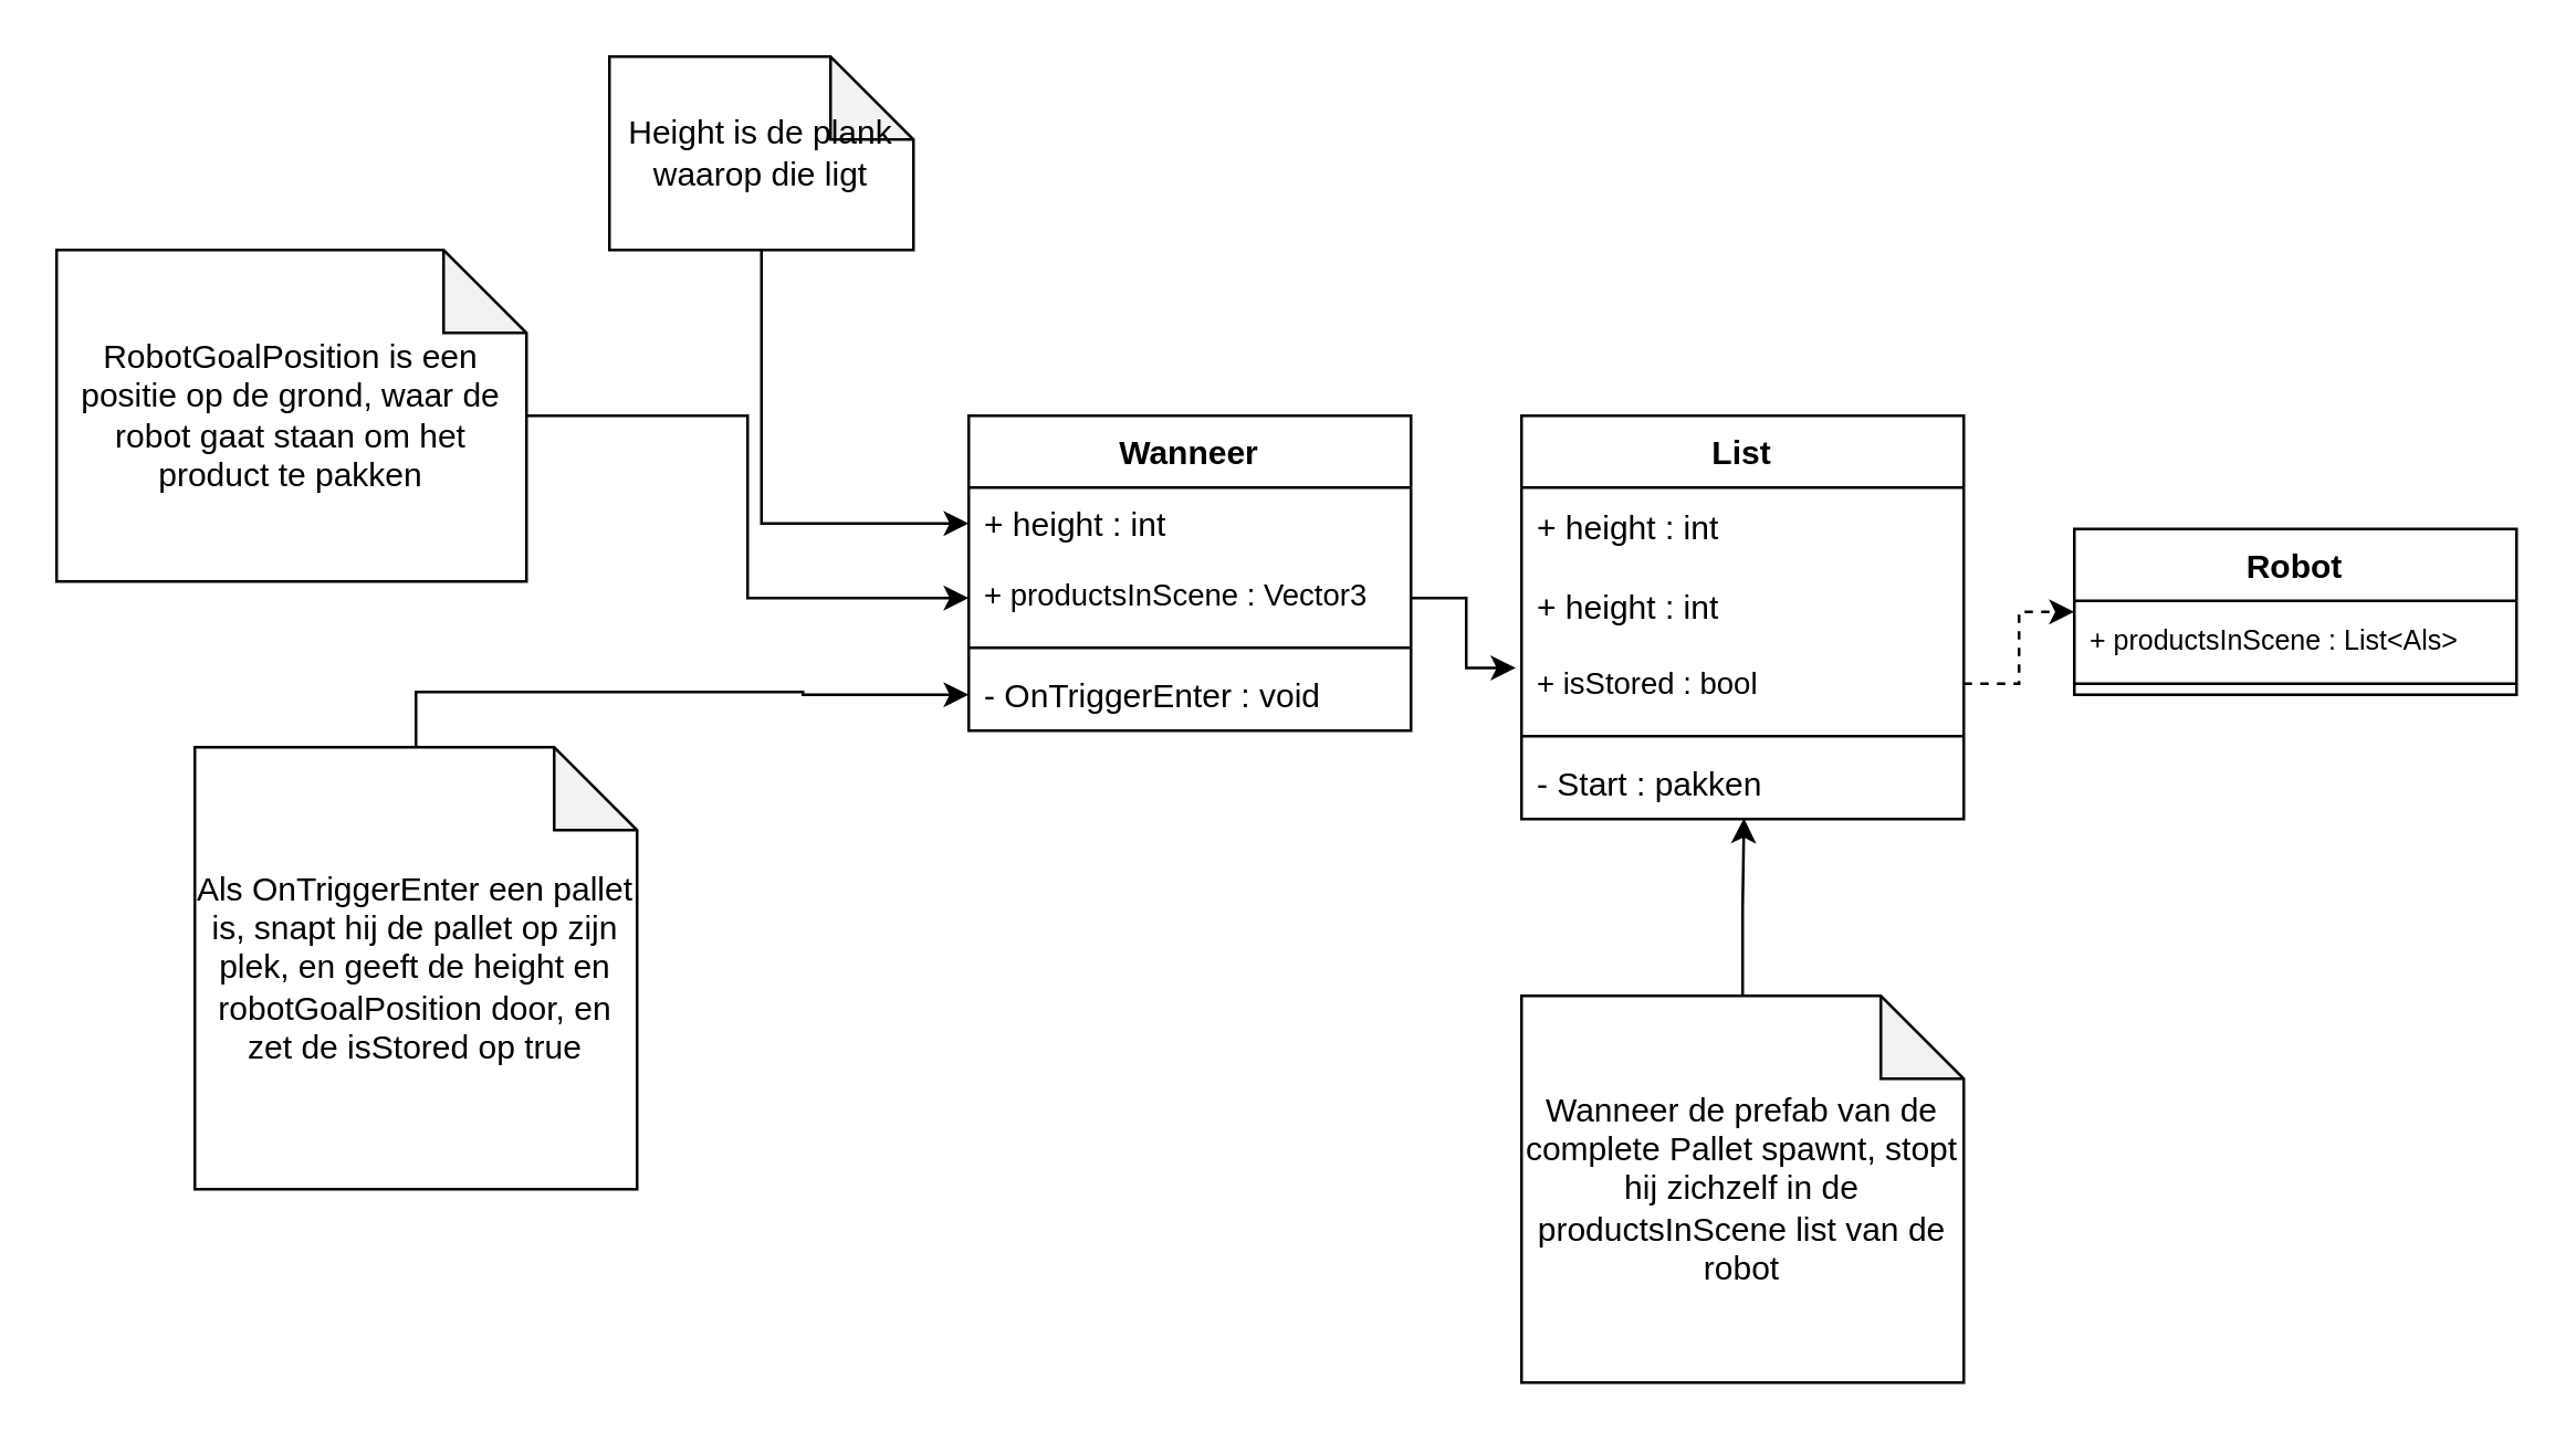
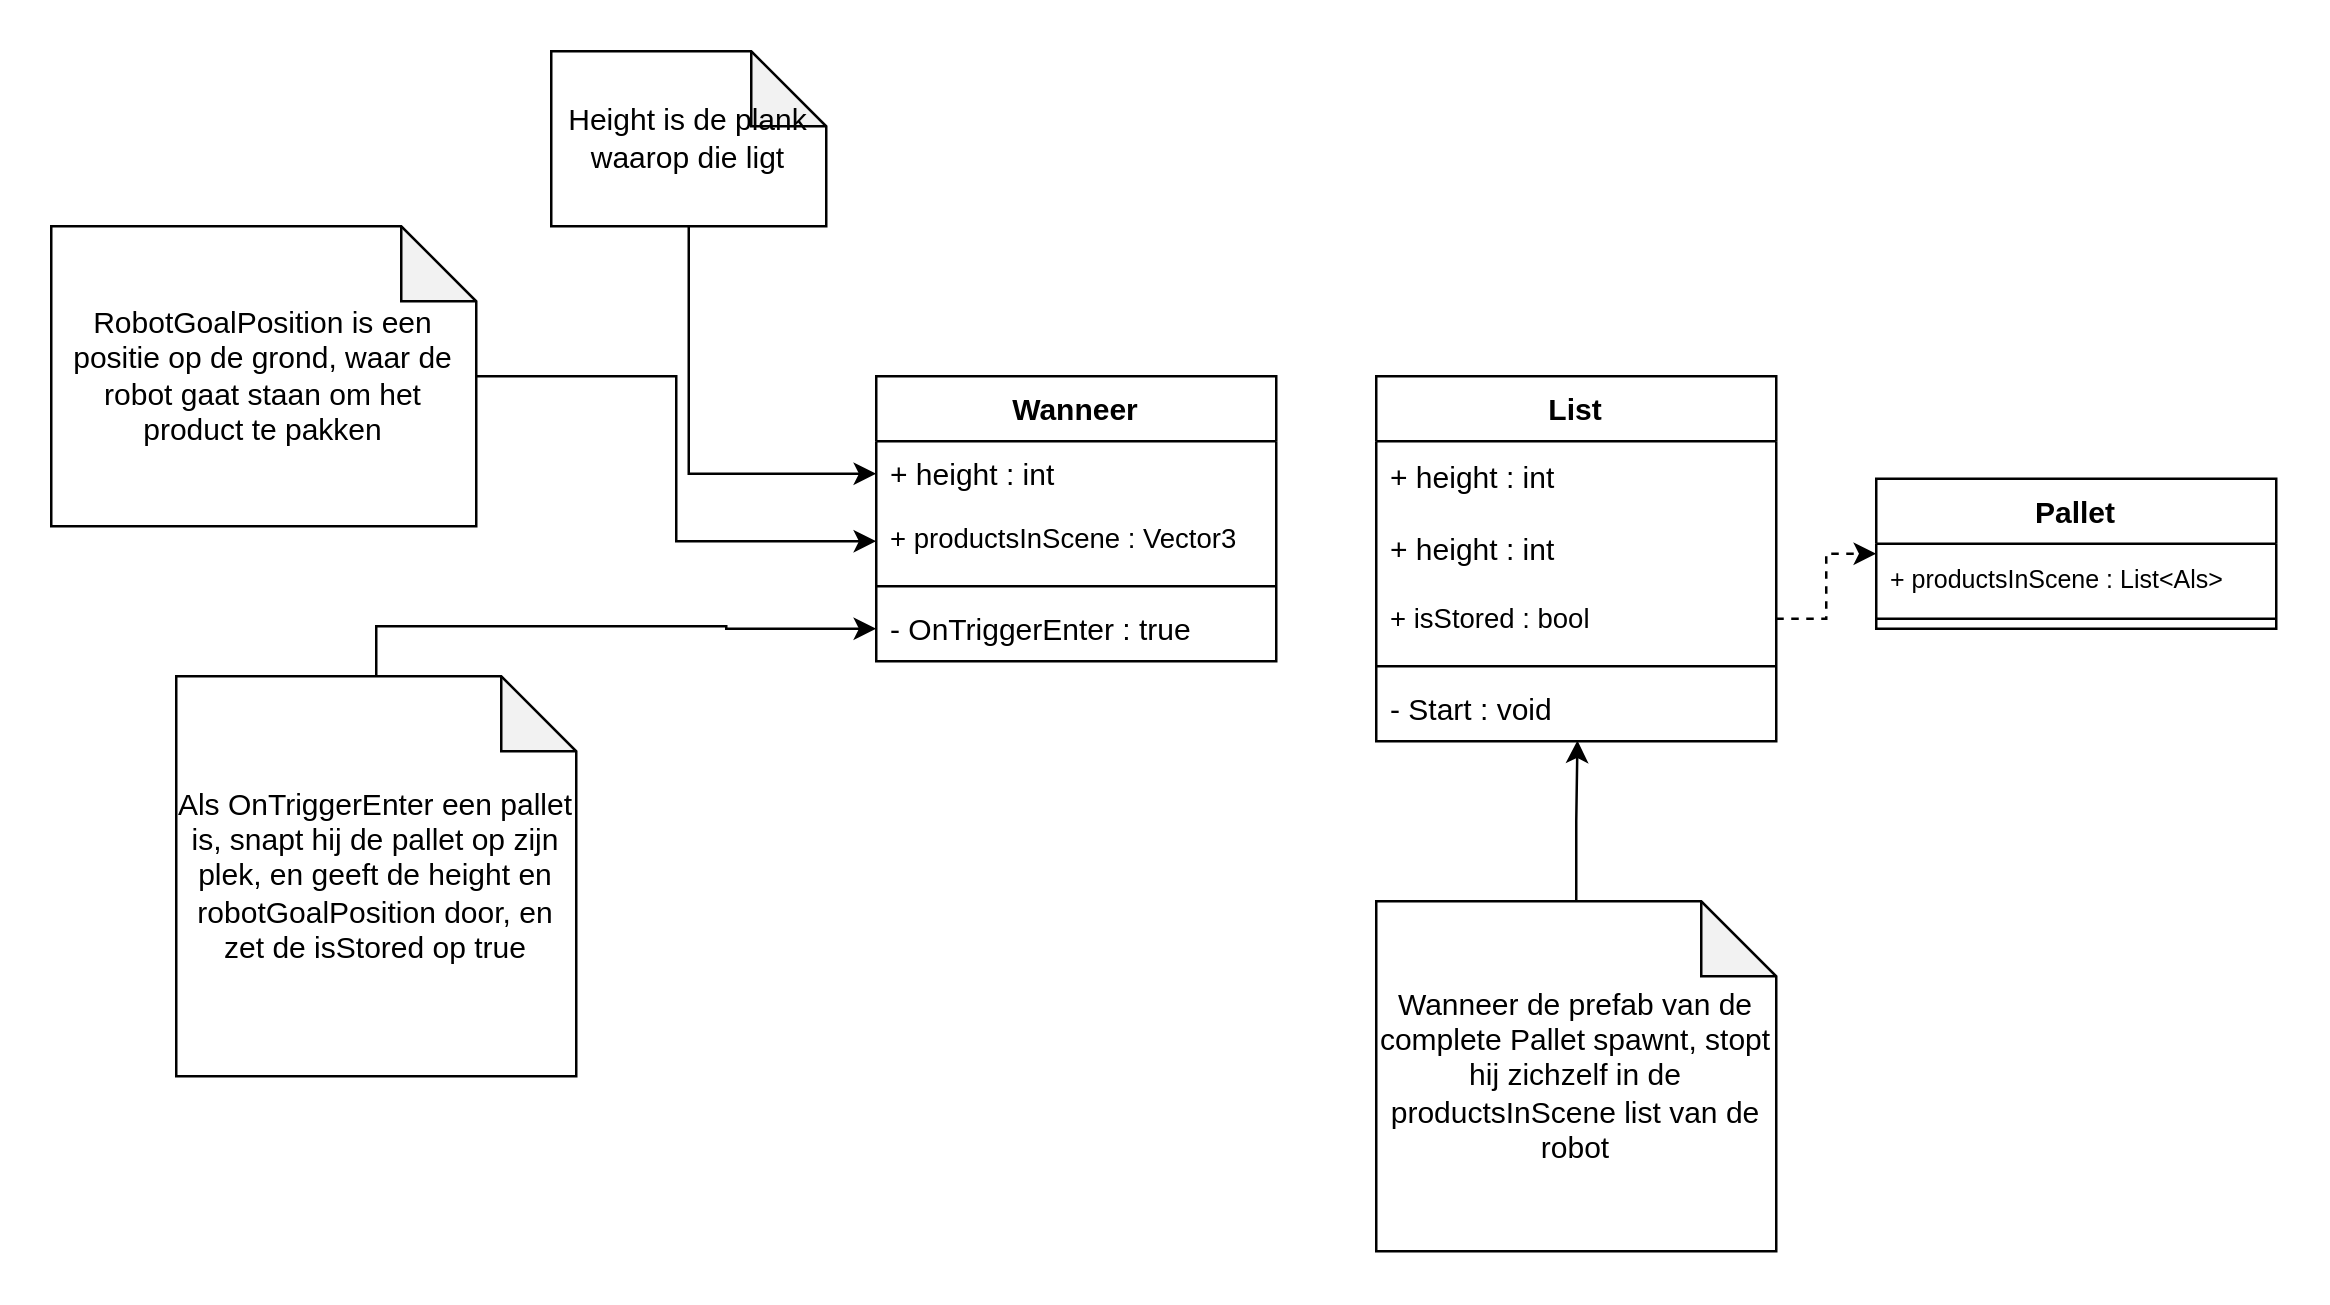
  <mxCell id="0" />
  <mxCell id="1" parent="0" />
  <mxCell id="2" value="List" style="swimlane;fontStyle=1;align=center;verticalAlign=top;childLayout=stackLayout;horizontal=1;startSize=26;horizontalStack=0;resizeParent=1;resizeParentMax=0;resizeLast=0;collapsible=1;marginBottom=0;whiteSpace=wrap;html=1;" vertex="1" parent="1"><mxGeometry x="550" y="150" width="160" height="146" as="geometry" /></mxCell>
  <mxCell id="3" value="+ height : int" style="text;strokeColor=none;fillColor=none;align=left;verticalAlign=middle;spacingLeft=4;spacingRight=4;overflow=hidden;points=[[0,0.5],[1,0.5]];portConstraint=eastwest;rotatable=0;whiteSpace=wrap;html=1;" vertex="1" parent="2"><mxGeometry y="26" width="160" height="30" as="geometry" /></mxCell>
  <mxCell id="4" value="+ height : int" style="text;strokeColor=none;fillColor=none;align=left;verticalAlign=top;spacingLeft=4;spacingRight=4;overflow=hidden;rotatable=0;points=[[0,0.5],[1,0.5]];portConstraint=eastwest;whiteSpace=wrap;html=1;" vertex="1" parent="2"><mxGeometry y="56" width="160" height="26" as="geometry" /></mxCell>
  <mxCell id="5" value="&lt;font style=&quot;font-size: 11px;&quot;&gt;+ isStored : bool&lt;/font&gt;" style="text;strokeColor=none;fillColor=none;align=left;verticalAlign=middle;spacingLeft=4;spacingRight=4;overflow=hidden;points=[[0,0.5],[1,0.5]];portConstraint=eastwest;rotatable=0;whiteSpace=wrap;html=1;" vertex="1" parent="2"><mxGeometry y="82" width="160" height="30" as="geometry" /></mxCell>
  <mxCell id="6" value="" style="line;strokeWidth=1;fillColor=none;align=left;verticalAlign=middle;spacingTop=-1;spacingLeft=3;spacingRight=3;rotatable=0;labelPosition=right;points=[];portConstraint=eastwest;strokeColor=inherit;" vertex="1" parent="2"><mxGeometry y="112" width="160" height="8" as="geometry" /></mxCell>
- <mxCell id="7" value="- Start : pakken" style="text;strokeColor=none;fillColor=none;align=left;verticalAlign=top;spacingLeft=4;spacingRight=4;overflow=hidden;rotatable=0;points=[[0,0.5],[1,0.5]];portConstraint=eastwest;whiteSpace=wrap;html=1;" vertex="1" parent="2"><mxGeometry y="120" width="160" height="26" as="geometry" /></mxCell>
+ <mxCell id="7" value="- Start : void" style="text;strokeColor=none;fillColor=none;align=left;verticalAlign=top;spacingLeft=4;spacingRight=4;overflow=hidden;rotatable=0;points=[[0,0.5],[1,0.5]];portConstraint=eastwest;whiteSpace=wrap;html=1;" vertex="1" parent="2"><mxGeometry y="120" width="160" height="26" as="geometry" /></mxCell>
  <mxCell id="8" value="Wanneer" style="swimlane;fontStyle=1;align=center;verticalAlign=top;childLayout=stackLayout;horizontal=1;startSize=26;horizontalStack=0;resizeParent=1;resizeParentMax=0;resizeLast=0;collapsible=1;marginBottom=0;whiteSpace=wrap;html=1;" vertex="1" parent="1"><mxGeometry x="350" y="150" width="160" height="114" as="geometry" /></mxCell>
  <mxCell id="9" value="+ height : int" style="text;strokeColor=none;fillColor=none;align=left;verticalAlign=top;spacingLeft=4;spacingRight=4;overflow=hidden;rotatable=0;points=[[0,0.5],[1,0.5]];portConstraint=eastwest;whiteSpace=wrap;html=1;" vertex="1" parent="8"><mxGeometry y="26" width="160" height="26" as="geometry" /></mxCell>
  <mxCell id="10" value="+ productsInScene : Vector3" style="text;strokeColor=none;fillColor=none;align=left;verticalAlign=top;spacingLeft=4;spacingRight=4;overflow=hidden;rotatable=0;points=[[0,0.5],[1,0.5]];portConstraint=eastwest;whiteSpace=wrap;html=1;fontSize=11;" vertex="1" parent="8"><mxGeometry y="52" width="160" height="28" as="geometry" /></mxCell>
  <mxCell id="11" value="" style="line;strokeWidth=1;fillColor=none;align=left;verticalAlign=middle;spacingTop=-1;spacingLeft=3;spacingRight=3;rotatable=0;labelPosition=right;points=[];portConstraint=eastwest;strokeColor=inherit;" vertex="1" parent="8"><mxGeometry y="80" width="160" height="8" as="geometry" /></mxCell>
- <mxCell id="12" value="- OnTriggerEnter : void" style="text;strokeColor=none;fillColor=none;align=left;verticalAlign=top;spacingLeft=4;spacingRight=4;overflow=hidden;rotatable=0;points=[[0,0.5],[1,0.5]];portConstraint=eastwest;whiteSpace=wrap;html=1;" vertex="1" parent="8"><mxGeometry y="88" width="160" height="26" as="geometry" /></mxCell>
- <mxCell id="13" style="edgeStyle=orthogonalEdgeStyle;rounded=0;orthogonalLoop=1;jettySize=auto;html=1;exitX=1;exitY=0.5;exitDx=0;exitDy=0;entryX=-0.013;entryY=0.309;entryDx=0;entryDy=0;entryPerimeter=0;" edge="1" parent="1" source="10" target="5"><mxGeometry relative="1" as="geometry" /></mxCell>
+ <mxCell id="12" value="- OnTriggerEnter : true" style="text;strokeColor=none;fillColor=none;align=left;verticalAlign=top;spacingLeft=4;spacingRight=4;overflow=hidden;rotatable=0;points=[[0,0.5],[1,0.5]];portConstraint=eastwest;whiteSpace=wrap;html=1;" vertex="1" parent="8"><mxGeometry y="88" width="160" height="26" as="geometry" /></mxCell>
  <mxCell id="14" style="edgeStyle=orthogonalEdgeStyle;rounded=0;orthogonalLoop=1;jettySize=auto;html=1;entryX=0;entryY=0.5;entryDx=0;entryDy=0;" edge="1" parent="1" source="15" target="12"><mxGeometry relative="1" as="geometry" /></mxCell>
  <mxCell id="15" value="Als OnTriggerEnter een pallet is, snapt hij de pallet op zijn plek, en geeft de height en robotGoalPosition door, en zet de isStored op true" style="shape=note;whiteSpace=wrap;html=1;backgroundOutline=1;darkOpacity=0.05;" vertex="1" parent="1"><mxGeometry x="70" y="270" width="160" height="160" as="geometry" /></mxCell>
  <mxCell id="16" style="edgeStyle=orthogonalEdgeStyle;rounded=0;orthogonalLoop=1;jettySize=auto;html=1;entryX=0;entryY=0.5;entryDx=0;entryDy=0;" edge="1" parent="1" source="17" target="9"><mxGeometry relative="1" as="geometry" /></mxCell>
  <mxCell id="17" value="Height is de plank waarop die ligt" style="shape=note;whiteSpace=wrap;html=1;backgroundOutline=1;darkOpacity=0.05;" vertex="1" parent="1"><mxGeometry x="220" y="20" width="110" height="70" as="geometry" /></mxCell>
  <mxCell id="18" style="edgeStyle=orthogonalEdgeStyle;rounded=0;orthogonalLoop=1;jettySize=auto;html=1;entryX=0;entryY=0.5;entryDx=0;entryDy=0;" edge="1" parent="1" source="19" target="10"><mxGeometry relative="1" as="geometry" /></mxCell>
  <mxCell id="19" value="RobotGoalPosition is een positie op de grond, waar de robot gaat staan om het product te pakken" style="shape=note;whiteSpace=wrap;html=1;backgroundOutline=1;darkOpacity=0.05;" vertex="1" parent="1"><mxGeometry x="20" y="90" width="170" height="120" as="geometry" /></mxCell>
- <mxCell id="20" value="Robot" style="swimlane;fontStyle=1;align=center;verticalAlign=top;childLayout=stackLayout;horizontal=1;startSize=26;horizontalStack=0;resizeParent=1;resizeParentMax=0;resizeLast=0;collapsible=1;marginBottom=0;whiteSpace=wrap;html=1;" vertex="1" parent="1"><mxGeometry x="750" y="191" width="160" height="60" as="geometry" /></mxCell>
+ <mxCell id="20" value="Pallet" style="swimlane;fontStyle=1;align=center;verticalAlign=top;childLayout=stackLayout;horizontal=1;startSize=26;horizontalStack=0;resizeParent=1;resizeParentMax=0;resizeLast=0;collapsible=1;marginBottom=0;whiteSpace=wrap;html=1;" vertex="1" parent="1"><mxGeometry x="750" y="191" width="160" height="60" as="geometry" /></mxCell>
  <mxCell id="21" value="&lt;font style=&quot;font-size: 10px;&quot;&gt;+ productsInScene : List&amp;lt;Als&amp;gt;&lt;/font&gt;" style="text;strokeColor=none;fillColor=none;align=left;verticalAlign=top;spacingLeft=4;spacingRight=4;overflow=hidden;rotatable=0;points=[[0,0.5],[1,0.5]];portConstraint=eastwest;whiteSpace=wrap;html=1;" vertex="1" parent="20"><mxGeometry y="26" width="160" height="26" as="geometry" /></mxCell>
  <mxCell id="22" value="" style="line;strokeWidth=1;fillColor=none;align=left;verticalAlign=middle;spacingTop=-1;spacingLeft=3;spacingRight=3;rotatable=0;labelPosition=right;points=[];portConstraint=eastwest;strokeColor=inherit;" vertex="1" parent="20"><mxGeometry y="52" width="160" height="8" as="geometry" /></mxCell>
  <mxCell id="23" style="edgeStyle=orthogonalEdgeStyle;rounded=0;orthogonalLoop=1;jettySize=auto;html=1;entryX=0;entryY=0.5;entryDx=0;entryDy=0;dashed=1;" edge="1" parent="1" source="5" target="20"><mxGeometry relative="1" as="geometry" /></mxCell>
  <mxCell id="24" style="edgeStyle=orthogonalEdgeStyle;rounded=0;orthogonalLoop=1;jettySize=auto;html=1;entryX=0.503;entryY=0.987;entryDx=0;entryDy=0;entryPerimeter=0;" edge="1" parent="1" source="25" target="7"><mxGeometry relative="1" as="geometry" /></mxCell>
  <mxCell id="25" value="Wanneer de prefab van de complete Pallet spawnt, stopt hij zichzelf in de productsInScene list van de robot" style="shape=note;whiteSpace=wrap;html=1;backgroundOutline=1;darkOpacity=0.05;" vertex="1" parent="1"><mxGeometry x="550" y="360" width="160" height="140" as="geometry" /></mxCell>
